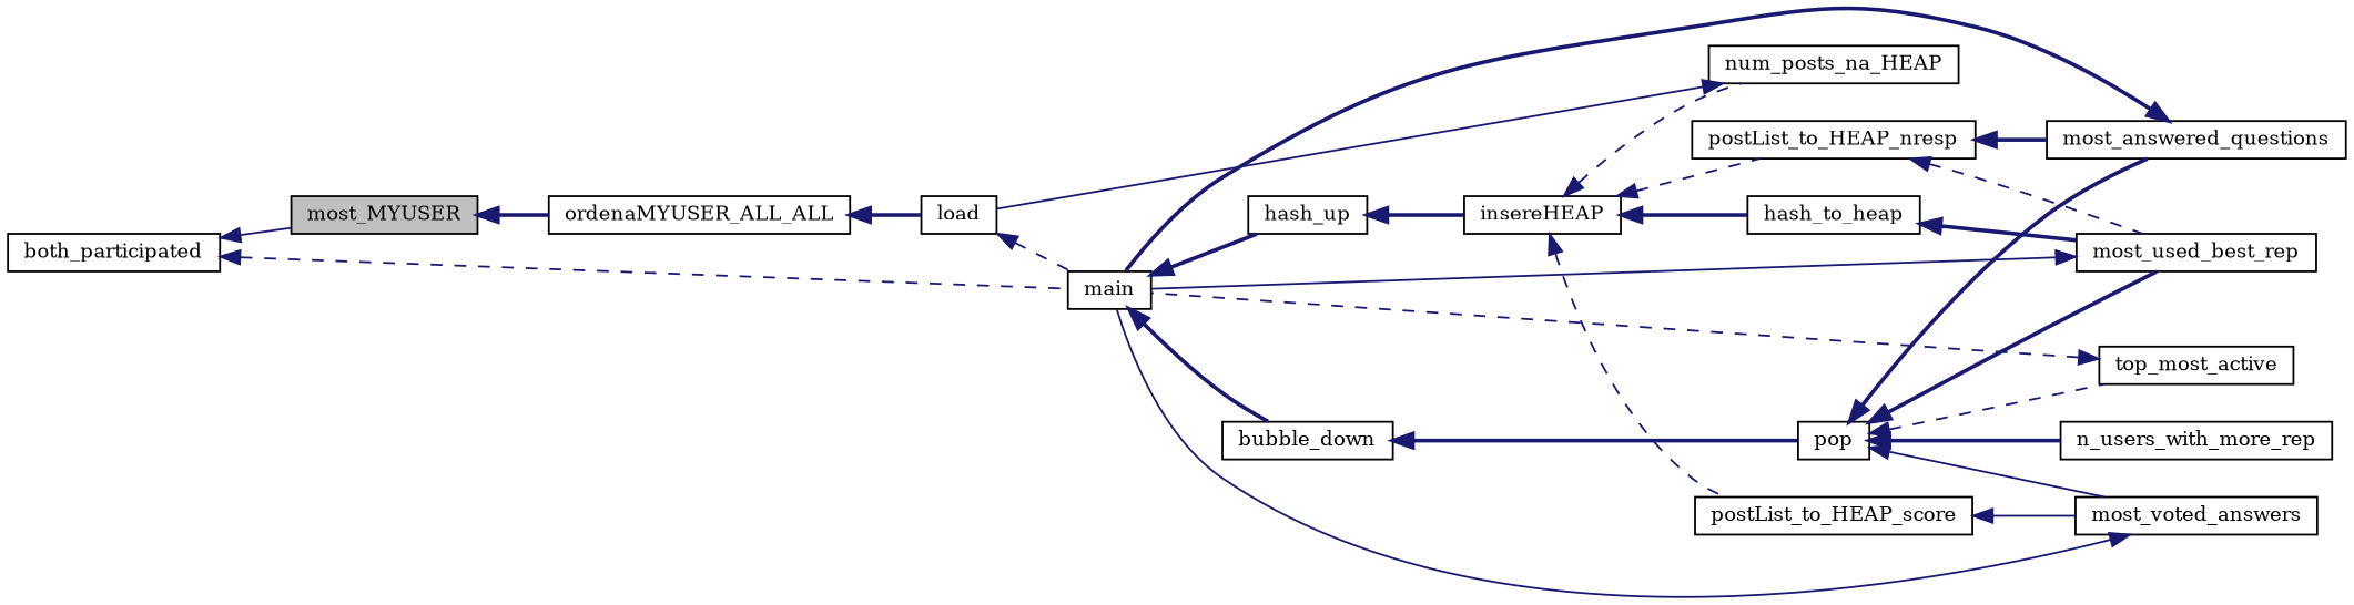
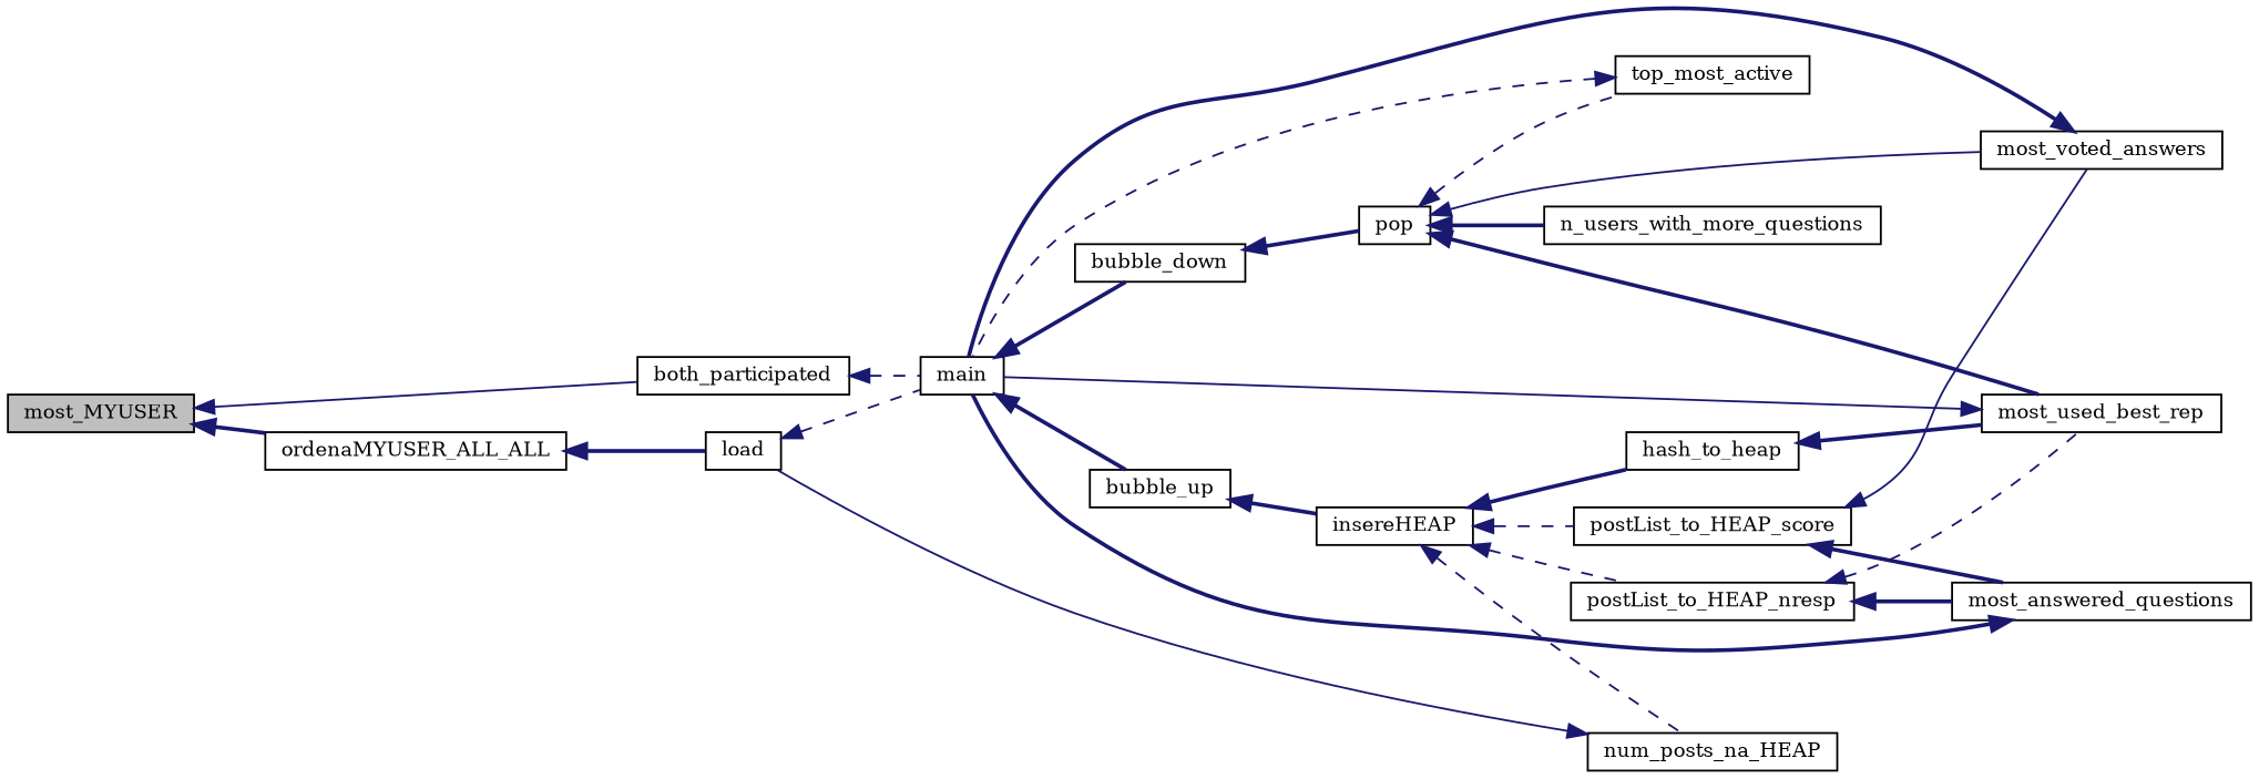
  digraph {
    fontname="DejaVu Serif"
    rankdir=LR
    node [color=black fillcolor=white fontname="DejaVu Serif" fontsize=10 shape=record style=filled]
    edge [color=midnightblue dir=back fontname="DejaVu Serif" fontsize=10 labelfontname=FreeSans labelfontsize=10 style=bold]
    n1 [fillcolor=grey75 fontcolor=black height=0.2 label=most_MYUSER width=0.4]
    n2 [height=0.2 label=ordenaMYUSER_ALL_ALL width=0.4]
    n3 [height=0.2 label=both_participated width=0.4]
    n4 [height=0.2 label=load width=0.4]
    n5 [height=0.2 label=main width=0.4]
-   n6 [height=0.2 label=hash_up width=0.4]
+   n6 [height=0.2 label=bubble_up width=0.4]
    n7 [height=0.2 label=bubble_down width=0.4]
    n8 [height=0.2 label=insereHEAP width=0.4]
    n9 [height=0.2 label=pop width=0.4]
    n10 [height=0.2 label=num_posts_na_HEAP width=0.4]
    n11 [height=0.2 label=postList_to_HEAP_score width=0.4]
    n12 [height=0.2 label=postList_to_HEAP_nresp width=0.4]
    n13 [height=0.2 label=hash_to_heap width=0.4]
    n14 [height=0.2 label=most_voted_answers width=0.4]
    n15 [height=0.2 label=most_answered_questions width=0.4]
    n16 [height=0.2 label=most_used_best_rep width=0.4]
    n17 [height=0.2 label=top_most_active width=0.4]
-   n18 [height=0.2 label=n_users_with_more_rep width=0.4]
+   n18 [height=0.2 label=n_users_with_more_questions width=0.4]
    n1 -> n2
-   n3 -> n1 [style=solid]
+   n1 -> n3 [style=solid]
    n2 -> n4
    n3 -> n5 [style=dashed]
    n4 -> n5 [style=dashed]
    n5 -> n6
    n5 -> n7
    n6 -> n8
    n7 -> n9
    n8 -> n10 [style=dashed]
    n8 -> n11 [style=dashed]
    n8 -> n12 [style=dashed]
    n8 -> n13
    n9 -> n14 [style=solid]
-   n9 -> n15
+   n11 -> n15
    n9 -> n16
    n9 -> n17 [style=dashed]
    n9 -> n18
    n10 -> n4 [style=solid]
    n11 -> n14 [style=solid]
    n12 -> n15
    n12 -> n16 [style=dashed]
    n13 -> n16
-   n14 -> n5 [style=solid]
+   n14 -> n5
    n15 -> n5
    n16 -> n5 [style=solid]
    n17 -> n5 [style=dashed]
  }
